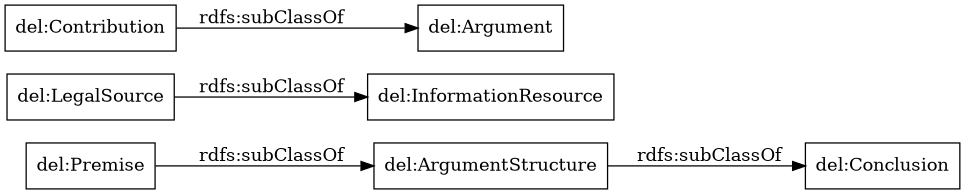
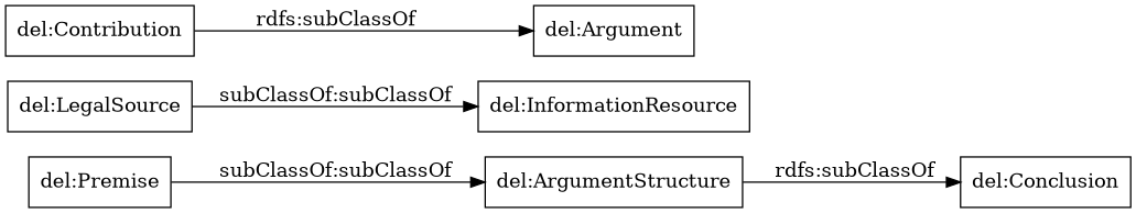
  digraph {
    rankdir=LR
    node [color=black shape=rectangle]
    "del:ArgumentStructure"
    "del:Conclusion"
    "del:LegalSource"
    "del:InformationResource"
    "del:Contribution"
    "del:Argument"
    "del:Premise"
    "del:ArgumentStructure" -> "del:Conclusion" [label="rdfs:subClassOf"]
-   "del:LegalSource" -> "del:InformationResource" [label="rdfs:subClassOf"]
+   "del:LegalSource" -> "del:InformationResource" [label="subClassOf:subClassOf"]
    "del:Contribution" -> "del:Argument" [label="rdfs:subClassOf"]
-   "del:Premise" -> "del:ArgumentStructure" [label="rdfs:subClassOf"]
+   "del:Premise" -> "del:ArgumentStructure" [label="subClassOf:subClassOf"]
  }
